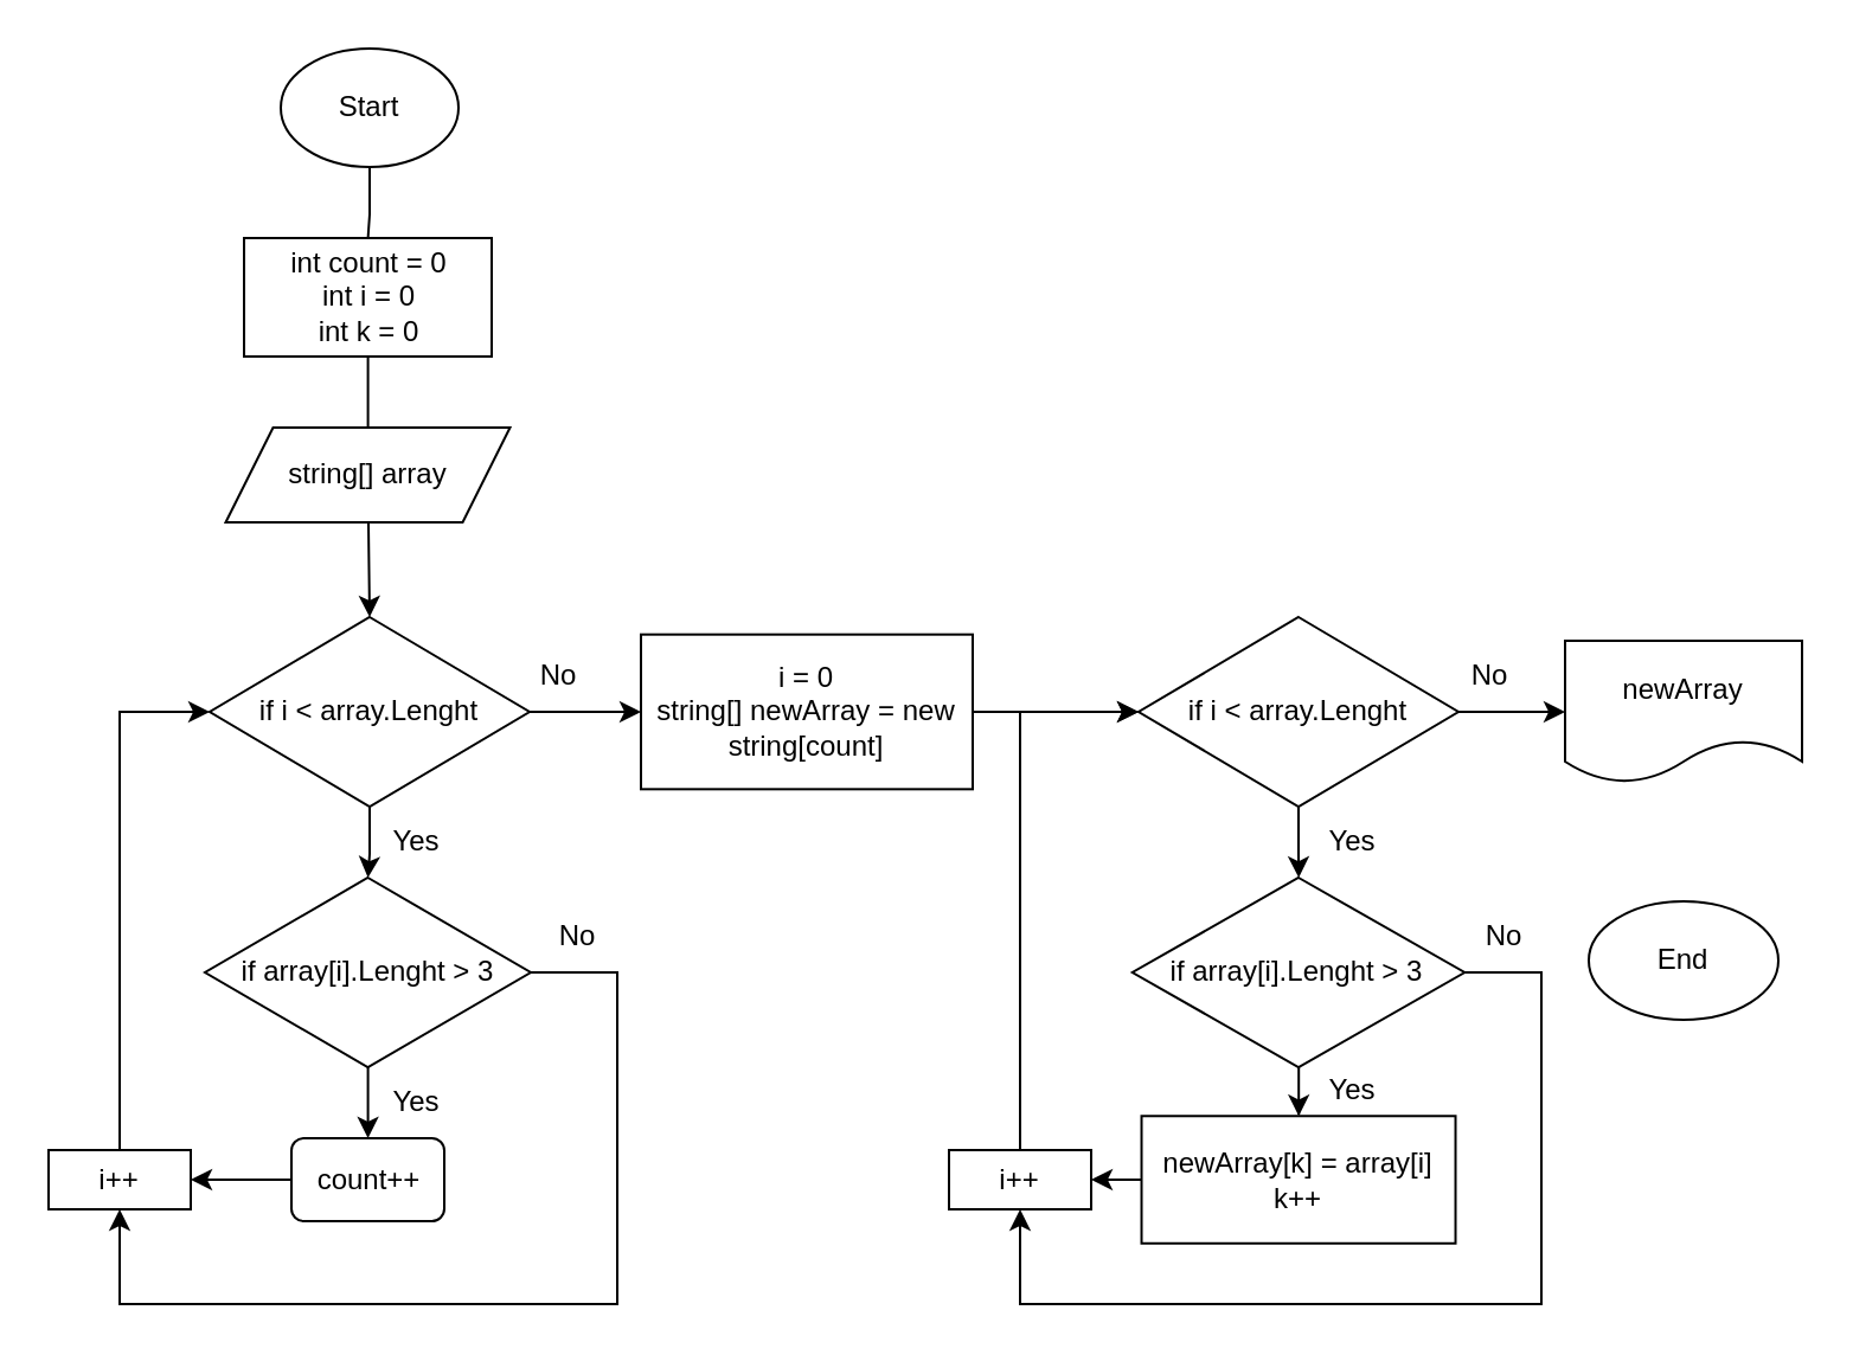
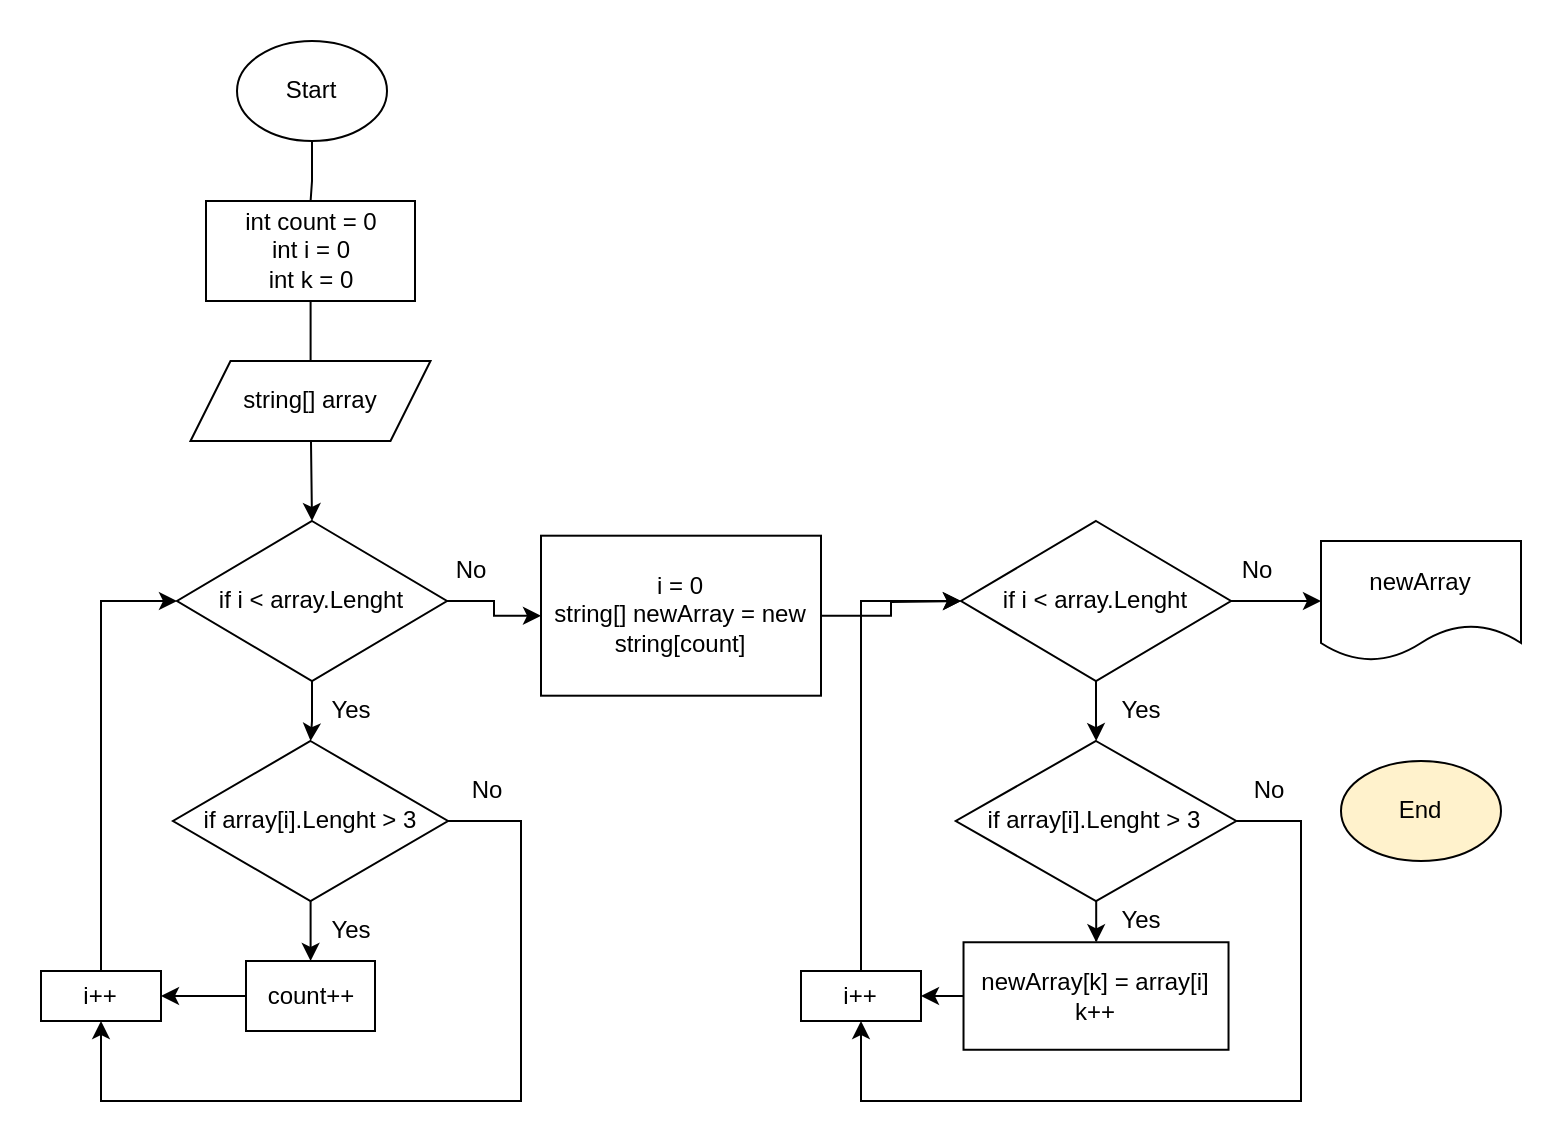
  <mxCell id="0" />
  <mxCell id="1" parent="0" />
  <mxCell id="2" value="" style="edgeStyle=orthogonalEdgeStyle;rounded=0;orthogonalLoop=1;jettySize=auto;html=1;endArrow=none;" edge="1" parent="1" source="3" target="5"><mxGeometry relative="1" as="geometry" /></mxCell>
  <mxCell id="3" value="Start" style="ellipse;whiteSpace=wrap;html=1;" vertex="1" parent="1"><mxGeometry x="118" y="20" width="75" height="50" as="geometry" /></mxCell>
  <mxCell id="4" value="" style="edgeStyle=orthogonalEdgeStyle;rounded=0;orthogonalLoop=1;jettySize=auto;html=1;" edge="1" parent="1" source="5" target="8"><mxGeometry relative="1" as="geometry" /></mxCell>
  <mxCell id="5" value="&lt;div&gt;int count = 0&lt;br&gt;&lt;/div&gt;&lt;div&gt;int i = 0&lt;/div&gt;&lt;div&gt;int k = 0&lt;br&gt;&lt;/div&gt;" style="whiteSpace=wrap;html=1;" vertex="1" parent="1"><mxGeometry x="102.5" y="100" width="104.5" height="50" as="geometry" /></mxCell>
  <mxCell id="6" value="" style="edgeStyle=orthogonalEdgeStyle;rounded=0;orthogonalLoop=1;jettySize=auto;html=1;" edge="1" parent="1" source="8" target="12"><mxGeometry relative="1" as="geometry" /></mxCell>
  <mxCell id="7" value="" style="edgeStyle=orthogonalEdgeStyle;rounded=0;orthogonalLoop=1;jettySize=auto;html=1;" edge="1" parent="1" source="8" target="17"><mxGeometry relative="1" as="geometry" /></mxCell>
  <mxCell id="8" value="if i &amp;lt; array.Lenght" style="rhombus;whiteSpace=wrap;html=1;" vertex="1" parent="1"><mxGeometry x="88" y="260" width="135" height="80" as="geometry" /></mxCell>
  <mxCell id="9" value="string[] array" style="shape=parallelogram;perimeter=parallelogramPerimeter;whiteSpace=wrap;html=1;fixedSize=1;" vertex="1" parent="1"><mxGeometry x="94.75" y="180" width="120" height="40" as="geometry" /></mxCell>
  <mxCell id="10" value="" style="edgeStyle=orthogonalEdgeStyle;rounded=0;orthogonalLoop=1;jettySize=auto;html=1;" edge="1" parent="1" source="12" target="32"><mxGeometry relative="1" as="geometry" /></mxCell>
  <mxCell id="11" style="edgeStyle=orthogonalEdgeStyle;rounded=0;orthogonalLoop=1;jettySize=auto;html=1;exitX=1;exitY=0.5;exitDx=0;exitDy=0;entryX=0.5;entryY=1;entryDx=0;entryDy=0;" edge="1" parent="1" source="12" target="30"><mxGeometry relative="1" as="geometry"><Array as="points"><mxPoint x="260" y="410" /><mxPoint x="260" y="550" /><mxPoint x="50" y="550" /></Array></mxGeometry></mxCell>
  <mxCell id="12" value="if array[i].Lenght &amp;gt; 3" style="rhombus;whiteSpace=wrap;html=1;" vertex="1" parent="1"><mxGeometry x="86" y="370" width="137.5" height="80" as="geometry" /></mxCell>
  <mxCell id="13" value="Yes" style="text;html=1;align=center;verticalAlign=middle;resizable=0;points=[];autosize=1;strokeColor=none;fillColor=none;" vertex="1" parent="1"><mxGeometry x="155" y="340" width="40" height="30" as="geometry" /></mxCell>
  <mxCell id="14" value="Yes" style="text;html=1;align=center;verticalAlign=middle;resizable=0;points=[];autosize=1;strokeColor=none;fillColor=none;" vertex="1" parent="1"><mxGeometry x="155" y="450" width="40" height="30" as="geometry" /></mxCell>
  <mxCell id="15" value="No" style="text;html=1;align=center;verticalAlign=middle;resizable=0;points=[];autosize=1;strokeColor=none;fillColor=none;" vertex="1" parent="1"><mxGeometry x="223" y="380" width="40" height="30" as="geometry" /></mxCell>
  <mxCell id="16" value="" style="edgeStyle=orthogonalEdgeStyle;rounded=0;orthogonalLoop=1;jettySize=auto;html=1;" edge="1" parent="1" source="17"><mxGeometry relative="1" as="geometry"><mxPoint x="480" y="300" as="targetPoint" /></mxGeometry></mxCell>
- <mxCell id="17" value="&lt;div&gt;i = 0&lt;br&gt;&lt;/div&gt;&lt;div&gt;string[] newArray = new string[count]&lt;/div&gt;" style="rounded=0;whiteSpace=wrap;html=1;" vertex="1" parent="1"><mxGeometry x="270" y="267.35" width="140" height="65.31" as="geometry" /></mxCell>
+ <mxCell id="17" value="&lt;div&gt;i = 0&lt;br&gt;&lt;/div&gt;&lt;div&gt;string[] newArray = new string[count]&lt;/div&gt;" style="rounded=0;whiteSpace=wrap;html=1;" vertex="1" parent="1"><mxGeometry x="270" y="267.35" width="140" height="80" as="geometry" /></mxCell>
  <mxCell id="18" value="" style="edgeStyle=orthogonalEdgeStyle;rounded=0;orthogonalLoop=1;jettySize=auto;html=1;" edge="1" parent="1" source="20" target="22"><mxGeometry relative="1" as="geometry" /></mxCell>
  <mxCell id="19" style="edgeStyle=orthogonalEdgeStyle;rounded=0;orthogonalLoop=1;jettySize=auto;html=1;exitX=1;exitY=0.5;exitDx=0;exitDy=0;entryX=0.5;entryY=1;entryDx=0;entryDy=0;" edge="1" parent="1" source="20" target="34"><mxGeometry relative="1" as="geometry"><Array as="points"><mxPoint x="650" y="410" /><mxPoint x="650" y="550" /><mxPoint x="430" y="550" /></Array></mxGeometry></mxCell>
  <mxCell id="20" value="if array[i].Lenght &amp;gt; 3" style="rhombus;whiteSpace=wrap;html=1;" vertex="1" parent="1"><mxGeometry x="477.38" y="370" width="140.25" height="80" as="geometry" /></mxCell>
  <mxCell id="21" value="" style="edgeStyle=orthogonalEdgeStyle;rounded=0;orthogonalLoop=1;jettySize=auto;html=1;" edge="1" parent="1" source="22" target="34"><mxGeometry relative="1" as="geometry" /></mxCell>
  <mxCell id="22" value="&lt;div&gt;newArray[k] = array[i]&lt;/div&gt;&lt;div&gt;k++&lt;br&gt;&lt;/div&gt;" style="rounded=0;whiteSpace=wrap;html=1;" vertex="1" parent="1"><mxGeometry x="481.26" y="470.63" width="132.5" height="53.75" as="geometry" /></mxCell>
  <mxCell id="23" value="No" style="text;html=1;align=center;verticalAlign=middle;resizable=0;points=[];autosize=1;strokeColor=none;fillColor=none;" vertex="1" parent="1"><mxGeometry x="214.75" y="270.35" width="40" height="30" as="geometry" /></mxCell>
  <mxCell id="24" value="Yes" style="text;html=1;align=center;verticalAlign=middle;resizable=0;points=[];autosize=1;strokeColor=none;fillColor=none;" vertex="1" parent="1"><mxGeometry x="550" y="340" width="40" height="30" as="geometry" /></mxCell>
  <mxCell id="25" value="" style="edgeStyle=orthogonalEdgeStyle;rounded=0;orthogonalLoop=1;jettySize=auto;html=1;" edge="1" parent="1" source="27" target="20"><mxGeometry relative="1" as="geometry" /></mxCell>
  <mxCell id="26" value="" style="edgeStyle=orthogonalEdgeStyle;rounded=0;orthogonalLoop=1;jettySize=auto;html=1;" edge="1" parent="1" source="27" target="36"><mxGeometry relative="1" as="geometry" /></mxCell>
  <mxCell id="27" value="if i &amp;lt; array.Lenght" style="rhombus;whiteSpace=wrap;html=1;" vertex="1" parent="1"><mxGeometry x="480" y="260" width="135" height="80" as="geometry" /></mxCell>
  <mxCell id="28" value="Yes" style="text;html=1;align=center;verticalAlign=middle;resizable=0;points=[];autosize=1;strokeColor=none;fillColor=none;" vertex="1" parent="1"><mxGeometry x="550" y="445" width="40" height="30" as="geometry" /></mxCell>
  <mxCell id="29" style="edgeStyle=orthogonalEdgeStyle;rounded=0;orthogonalLoop=1;jettySize=auto;html=1;exitX=0.5;exitY=0;exitDx=0;exitDy=0;entryX=0;entryY=0.5;entryDx=0;entryDy=0;" edge="1" parent="1" source="30" target="8"><mxGeometry relative="1" as="geometry" /></mxCell>
  <mxCell id="30" value="i++" style="rounded=0;whiteSpace=wrap;html=1;" vertex="1" parent="1"><mxGeometry x="20" y="485" width="60" height="25" as="geometry" /></mxCell>
  <mxCell id="31" value="" style="edgeStyle=orthogonalEdgeStyle;rounded=0;orthogonalLoop=1;jettySize=auto;html=1;" edge="1" parent="1" source="32" target="30"><mxGeometry relative="1" as="geometry" /></mxCell>
- <mxCell id="32" value="count++" style="whiteSpace=wrap;html=1;rounded=1;" vertex="1" parent="1"><mxGeometry x="122.5" y="480" width="64.5" height="35" as="geometry" /></mxCell>
+ <mxCell id="32" value="count++" style="rounded=0;whiteSpace=wrap;html=1;" vertex="1" parent="1"><mxGeometry x="122.5" y="480" width="64.5" height="35" as="geometry" /></mxCell>
  <mxCell id="33" style="edgeStyle=orthogonalEdgeStyle;rounded=0;orthogonalLoop=1;jettySize=auto;html=1;exitX=0.5;exitY=0;exitDx=0;exitDy=0;entryX=0;entryY=0.5;entryDx=0;entryDy=0;" edge="1" parent="1" source="34" target="27"><mxGeometry relative="1" as="geometry" /></mxCell>
  <mxCell id="34" value="i++" style="rounded=0;whiteSpace=wrap;html=1;" vertex="1" parent="1"><mxGeometry x="400" y="485" width="60" height="25" as="geometry" /></mxCell>
  <mxCell id="35" value="No" style="text;html=1;align=center;verticalAlign=middle;resizable=0;points=[];autosize=1;strokeColor=none;fillColor=none;" vertex="1" parent="1"><mxGeometry x="613.76" y="380" width="40" height="30" as="geometry" /></mxCell>
  <mxCell id="36" value="newArray" style="shape=document;whiteSpace=wrap;html=1;boundedLbl=1;" vertex="1" parent="1"><mxGeometry x="660" y="270" width="100" height="60" as="geometry" /></mxCell>
- <mxCell id="37" value="End" style="ellipse;whiteSpace=wrap;html=1;" vertex="1" parent="1"><mxGeometry x="670" y="380" width="80" height="50" as="geometry" /></mxCell>
+ <mxCell id="37" value="End" style="ellipse;whiteSpace=wrap;html=1;fillColor=#fff2cc;" vertex="1" parent="1"><mxGeometry x="670" y="380" width="80" height="50" as="geometry" /></mxCell>
  <mxCell id="38" value="No" style="text;html=1;align=center;verticalAlign=middle;resizable=0;points=[];autosize=1;strokeColor=none;fillColor=none;" vertex="1" parent="1"><mxGeometry x="607.5" y="270.35" width="40" height="30" as="geometry" /></mxCell>
